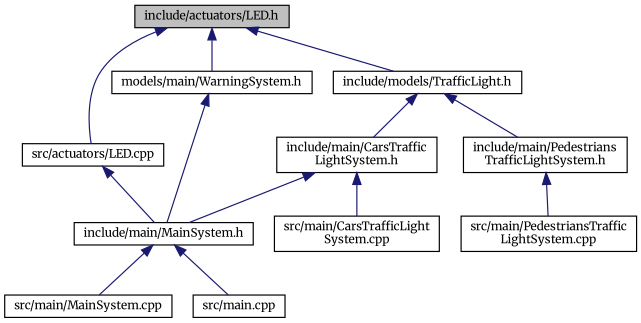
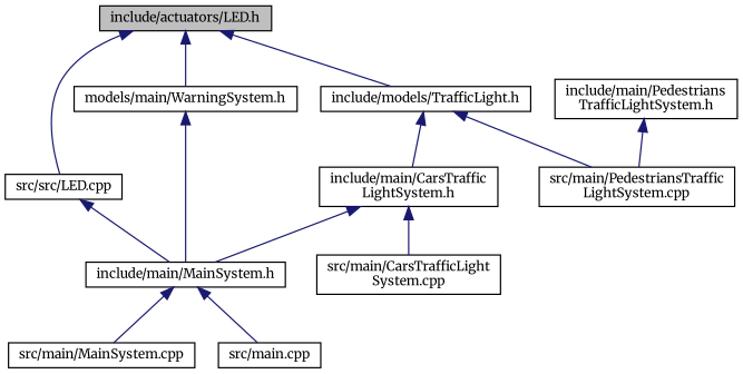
  digraph {
    fontname=Merriweather
    node [color=black fillcolor=white fontname=Merriweather fontsize=10 shape=record style=filled]
    edge [color=midnightblue dir=back fontname=Merriweather fontsize=10 labelfontname=Helvetica labelfontsize=10 style=solid]
    n1 [fillcolor=grey75 fontcolor=black height=0.2 label="include/actuators/LED.h" width=0.4]
-   n2 [height=0.2 label="src/actuators/LED.cpp" width=0.4]
+   n2 [height=0.2 label="src/src/LED.cpp" width=0.4]
    n3 [height=0.2 label="models/main/WarningSystem.h" width=0.4]
    n4 [height=0.2 label="include/models/TrafficLight.h" width=0.4]
    n5 [height=0.2 label="include/main/MainSystem.h" width=0.4]
    n6 [height=0.2 label="include/main/CarsTraffic\lLightSystem.h" width=0.4]
    n7 [height=0.2 label="include/main/Pedestrians\lTrafficLightSystem.h" width=0.4]
    n8 [height=0.2 label="src/main/MainSystem.cpp" width=0.4]
    n9 [height=0.2 label="src/main.cpp" width=0.4]
    n10 [height=0.2 label="src/main/CarsTrafficLight\lSystem.cpp" width=0.4]
    n11 [height=0.2 label="src/main/PedestriansTraffic\lLightSystem.cpp" width=0.4]
    n1 -> n2
    n1 -> n3
    n1 -> n4
    n2 -> n5
    n3 -> n5
    n4 -> n6
-   n4 -> n7
+   n4 -> n11
    n5 -> n8
    n5 -> n9
    n6 -> n5
    n6 -> n10
    n7 -> n11
  }
